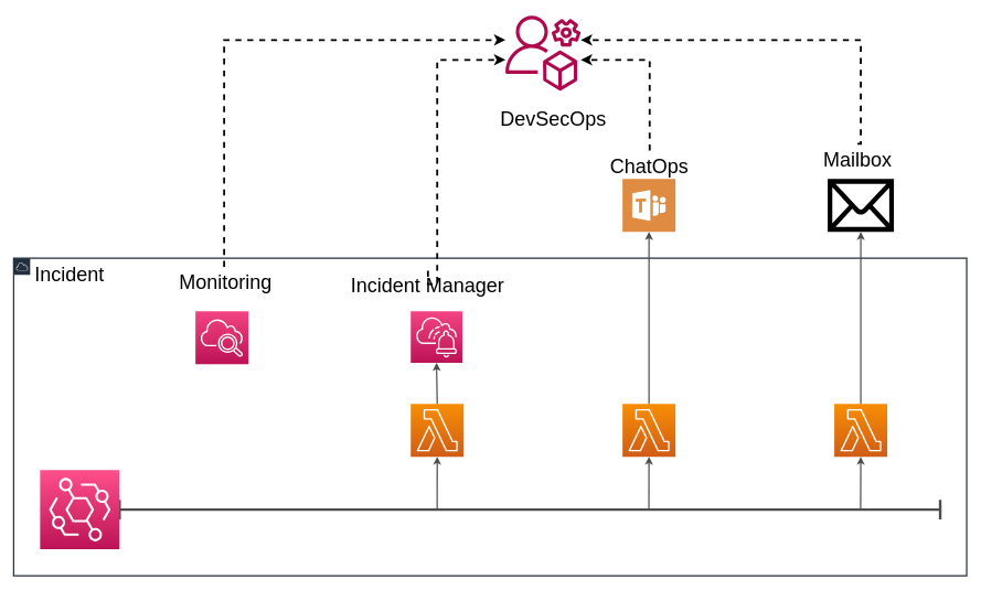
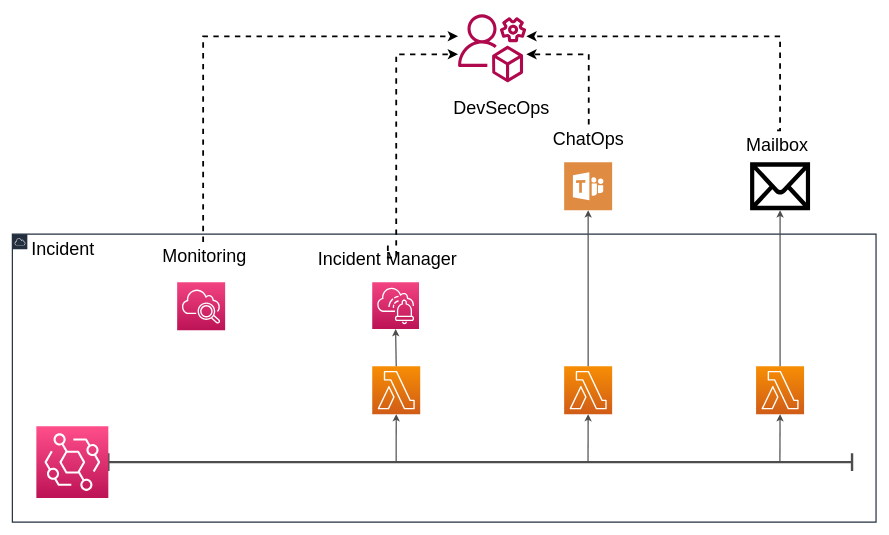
  <mxCell id="0" />
  <mxCell id="1" parent="0" />
  <mxCell id="2" value="&lt;font style=&quot;font-size: 30px;&quot;&gt;Incident&lt;/font&gt;" style="points=[[0,0],[0.25,0],[0.5,0],[0.75,0],[1,0],[1,0.25],[1,0.5],[1,0.75],[1,1],[0.75,1],[0.5,1],[0.25,1],[0,1],[0,0.75],[0,0.5],[0,0.25]];outlineConnect=0;gradientColor=none;html=1;whiteSpace=wrap;fontSize=30;fontStyle=0;container=0;pointerEvents=0;collapsible=0;recursiveResize=0;shape=mxgraph.aws4.group;grIcon=mxgraph.aws4.group_aws_cloud;strokeColor=#232F3E;fillColor=none;verticalAlign=top;align=left;spacingLeft=30;fontColor=#000000;dashed=0;strokeWidth=2;" parent="1" vertex="1"><mxGeometry x="20" y="390" width="1440" height="480" as="geometry" /></mxCell>
  <mxCell id="3" value="" style="shape=crossbar;whiteSpace=wrap;html=1;rounded=1;fontSize=30;shadow=0;strokeWidth=4;strokeColor=#4D4D4D;fontColor=#000000;" parent="1" vertex="1"><mxGeometry x="180" y="755" width="1240" height="30" as="geometry" /></mxCell>
  <mxCell id="4" value="" style="endArrow=classic;html=1;rounded=0;fontSize=30;strokeColor=#4D4D4D;strokeWidth=2;entryX=0.5;entryY=1;entryDx=0;entryDy=0;entryPerimeter=0;fontColor=#000000;exitX=0.387;exitY=0.5;exitDx=0;exitDy=0;exitPerimeter=0;" parent="1" source="3" target="8" edge="1"><mxGeometry width="50" height="50" relative="1" as="geometry"><mxPoint x="522" y="505" as="sourcePoint" /><mxPoint x="578.579" y="626" as="targetPoint" /></mxGeometry></mxCell>
  <mxCell id="5" value="" style="endArrow=classic;html=1;rounded=0;fontSize=30;strokeColor=#4D4D4D;strokeWidth=2;entryX=0.5;entryY=1;entryDx=0;entryDy=0;entryPerimeter=0;fontColor=#000000;exitX=0.645;exitY=0.5;exitDx=0;exitDy=0;exitPerimeter=0;" parent="1" source="3" target="9" edge="1"><mxGeometry width="50" height="50" relative="1" as="geometry"><mxPoint x="780" y="515" as="sourcePoint" /><mxPoint x="780.216" y="626" as="targetPoint" /></mxGeometry></mxCell>
  <mxCell id="6" value="" style="sketch=0;points=[[0,0,0],[0.25,0,0],[0.5,0,0],[0.75,0,0],[1,0,0],[0,1,0],[0.25,1,0],[0.5,1,0],[0.75,1,0],[1,1,0],[0,0.25,0],[0,0.5,0],[0,0.75,0],[1,0.25,0],[1,0.5,0],[1,0.75,0]];points=[[0,0,0],[0.25,0,0],[0.5,0,0],[0.75,0,0],[1,0,0],[0,1,0],[0.25,1,0],[0.5,1,0],[0.75,1,0],[1,1,0],[0,0.25,0],[0,0.5,0],[0,0.75,0],[1,0.25,0],[1,0.5,0],[1,0.75,0]];outlineConnect=0;fontColor=#000000;gradientColor=#F34482;gradientDirection=north;fillColor=#BC1356;strokeColor=#ffffff;dashed=0;verticalLabelPosition=bottom;verticalAlign=top;align=center;html=1;fontSize=30;fontStyle=0;aspect=fixed;shape=mxgraph.aws4.resourceIcon;resIcon=mxgraph.aws4.cloudwatch_2;" parent="1" vertex="1"><mxGeometry x="294.77" y="470" width="80" height="80" as="geometry" /></mxCell>
  <mxCell id="7" value="Monitoring" style="text;html=1;resizable=0;points=[];autosize=1;align=center;verticalAlign=top;spacingTop=-4;fontSize=30;fontStyle=0;fontColor=#000000;" parent="1" vertex="1"><mxGeometry x="260" y="405" width="160" height="40" as="geometry" /></mxCell>
  <mxCell id="8" value="" style="sketch=0;points=[[0,0,0],[0.25,0,0],[0.5,0,0],[0.75,0,0],[1,0,0],[0,1,0],[0.25,1,0],[0.5,1,0],[0.75,1,0],[1,1,0],[0,0.25,0],[0,0.5,0],[0,0.75,0],[1,0.25,0],[1,0.5,0],[1,0.75,0]];outlineConnect=0;fontColor=#000000;gradientColor=#F78E04;gradientDirection=north;fillColor=#D05C17;strokeColor=#ffffff;dashed=0;verticalLabelPosition=bottom;verticalAlign=top;align=center;html=1;fontSize=30;fontStyle=0;aspect=fixed;shape=mxgraph.aws4.resourceIcon;resIcon=mxgraph.aws4.lambda;shadow=0;" parent="1" vertex="1"><mxGeometry x="620" y="610" width="80" height="80" as="geometry" /></mxCell>
  <mxCell id="9" value="" style="sketch=0;points=[[0,0,0],[0.25,0,0],[0.5,0,0],[0.75,0,0],[1,0,0],[0,1,0],[0.25,1,0],[0.5,1,0],[0.75,1,0],[1,1,0],[0,0.25,0],[0,0.5,0],[0,0.75,0],[1,0.25,0],[1,0.5,0],[1,0.75,0]];outlineConnect=0;fontColor=#000000;gradientColor=#F78E04;gradientDirection=north;fillColor=#D05C17;strokeColor=#ffffff;dashed=0;verticalLabelPosition=bottom;verticalAlign=top;align=center;html=1;fontSize=30;fontStyle=0;aspect=fixed;shape=mxgraph.aws4.resourceIcon;resIcon=mxgraph.aws4.lambda;shadow=0;" parent="1" vertex="1"><mxGeometry x="940" y="610" width="80" height="80" as="geometry" /></mxCell>
  <mxCell id="10" value="" style="sketch=0;points=[[0,0,0],[0.25,0,0],[0.5,0,0],[0.75,0,0],[1,0,0],[0,1,0],[0.25,1,0],[0.5,1,0],[0.75,1,0],[1,1,0],[0,0.25,0],[0,0.5,0],[0,0.75,0],[1,0.25,0],[1,0.5,0],[1,0.75,0]];outlineConnect=0;fontColor=#000000;gradientColor=#FF4F8B;gradientDirection=north;fillColor=#BC1356;strokeColor=#ffffff;dashed=0;verticalLabelPosition=bottom;verticalAlign=top;align=center;html=1;fontSize=30;fontStyle=0;aspect=fixed;shape=mxgraph.aws4.resourceIcon;resIcon=mxgraph.aws4.eventbridge;" parent="1" vertex="1"><mxGeometry x="60" y="710" width="120" height="120" as="geometry" /></mxCell>
  <mxCell id="11" value="" style="sketch=0;points=[[0,0,0],[0.25,0,0],[0.5,0,0],[0.75,0,0],[1,0,0],[0,1,0],[0.25,1,0],[0.5,1,0],[0.75,1,0],[1,1,0],[0,0.25,0],[0,0.5,0],[0,0.75,0],[1,0.25,0],[1,0.5,0],[1,0.75,0]];outlineConnect=0;fontColor=#000000;gradientColor=#F78E04;gradientDirection=north;fillColor=#D05C17;strokeColor=#ffffff;dashed=0;verticalLabelPosition=bottom;verticalAlign=top;align=center;html=1;fontSize=30;fontStyle=0;aspect=fixed;shape=mxgraph.aws4.resourceIcon;resIcon=mxgraph.aws4.lambda;shadow=0;" parent="1" vertex="1"><mxGeometry x="1260" y="610" width="80" height="80" as="geometry" /></mxCell>
  <mxCell id="12" value="" style="sketch=0;outlineConnect=0;fontColor=#000000;gradientColor=none;fillColor=#B0084D;strokeColor=none;dashed=0;verticalLabelPosition=bottom;verticalAlign=top;align=center;html=1;fontSize=30;fontStyle=0;aspect=fixed;pointerEvents=1;shape=mxgraph.aws4.organizations_management_account;" parent="1" vertex="1"><mxGeometry x="763.11" y="20" width="113.78" height="120" as="geometry" /></mxCell>
  <mxCell id="13" value="" style="sketch=0;points=[[0,0,0],[0.25,0,0],[0.5,0,0],[0.75,0,0],[1,0,0],[0,1,0],[0.25,1,0],[0.5,1,0],[0.75,1,0],[1,1,0],[0,0.25,0],[0,0.5,0],[0,0.75,0],[1,0.25,0],[1,0.5,0],[1,0.75,0]];points=[[0,0,0],[0.25,0,0],[0.5,0,0],[0.75,0,0],[1,0,0],[0,1,0],[0.25,1,0],[0.5,1,0],[0.75,1,0],[1,1,0],[0,0.25,0],[0,0.5,0],[0,0.75,0],[1,0.25,0],[1,0.5,0],[1,0.75,0]];outlineConnect=0;fontColor=#232F3E;gradientColor=#F34482;gradientDirection=north;fillColor=#BC1356;strokeColor=#ffffff;dashed=0;verticalLabelPosition=bottom;verticalAlign=top;align=center;html=1;fontSize=12;fontStyle=0;aspect=fixed;shape=mxgraph.aws4.resourceIcon;resIcon=mxgraph.aws4.systems_manager_incident_manager;" parent="1" vertex="1"><mxGeometry x="620" y="470" width="78" height="78" as="geometry" /></mxCell>
  <mxCell id="14" value="" style="sketch=0;pointerEvents=1;shadow=0;dashed=0;html=1;strokeColor=none;fillColor=#DF8C42;labelPosition=center;verticalLabelPosition=bottom;verticalAlign=top;align=center;outlineConnect=0;shape=mxgraph.veeam2.microsoft_teams;fontColor=#FFFFFF;aspect=fixed;" parent="1" vertex="1"><mxGeometry x="940" y="270" width="80" height="80" as="geometry" /></mxCell>
  <mxCell id="15" value="" style="shape=mxgraph.signs.tech.mail;html=1;pointerEvents=1;fillColor=#000000;strokeColor=none;verticalLabelPosition=bottom;verticalAlign=top;align=center;fontColor=#FFFFFF;" parent="1" vertex="1"><mxGeometry x="1250" y="270" width="100" height="80" as="geometry" /></mxCell>
  <mxCell id="16" value="" style="endArrow=classic;html=1;rounded=0;fontSize=30;strokeColor=#4D4D4D;strokeWidth=2;exitX=0.903;exitY=0.533;exitDx=0;exitDy=0;exitPerimeter=0;entryX=0.5;entryY=1;entryDx=0;entryDy=0;entryPerimeter=0;fontColor=#000000;" parent="1" source="3" target="11" edge="1"><mxGeometry width="50" height="50" relative="1" as="geometry"><mxPoint x="988.56" y="777.99" as="sourcePoint" /><mxPoint x="990" y="640" as="targetPoint" /></mxGeometry></mxCell>
  <mxCell id="17" value="" style="endArrow=classic;html=1;rounded=0;fontSize=30;strokeColor=#4D4D4D;strokeWidth=2;fontColor=#000000;entryX=0.5;entryY=1;entryDx=0;entryDy=0;entryPerimeter=0;exitX=0.5;exitY=0;exitDx=0;exitDy=0;exitPerimeter=0;" parent="1" source="8" target="13" edge="1"><mxGeometry width="50" height="50" relative="1" as="geometry"><mxPoint x="667" y="550" as="sourcePoint" /><mxPoint x="670" y="640" as="targetPoint" /></mxGeometry></mxCell>
  <mxCell id="18" value="" style="endArrow=classic;html=1;rounded=0;fontSize=30;strokeColor=#4D4D4D;strokeWidth=2;exitX=0.5;exitY=0;exitDx=0;exitDy=0;exitPerimeter=0;fontColor=#000000;" parent="1" source="9" target="14" edge="1"><mxGeometry width="50" height="50" relative="1" as="geometry"><mxPoint x="988.56" y="777.99" as="sourcePoint" /><mxPoint x="990" y="640" as="targetPoint" /></mxGeometry></mxCell>
  <mxCell id="19" value="" style="endArrow=classic;html=1;rounded=0;fontSize=30;strokeColor=#4D4D4D;strokeWidth=2;exitX=0.5;exitY=0;exitDx=0;exitDy=0;exitPerimeter=0;fontColor=#000000;entryX=0.5;entryY=1;entryDx=0;entryDy=0;entryPerimeter=0;" parent="1" source="11" target="15" edge="1"><mxGeometry width="50" height="50" relative="1" as="geometry"><mxPoint x="990" y="560" as="sourcePoint" /><mxPoint x="990" y="280" as="targetPoint" /></mxGeometry></mxCell>
  <mxCell id="20" value="Incident Manager" style="text;html=1;resizable=0;points=[];autosize=1;align=center;verticalAlign=top;spacingTop=-4;fontSize=30;fontStyle=0;fontColor=#000000;" parent="1" vertex="1"><mxGeometry x="515" y="410" width="260" height="40" as="geometry" /></mxCell>
- <mxCell id="21" value="ChatOps" style="text;html=1;resizable=0;points=[];autosize=1;align=center;verticalAlign=top;spacingTop=-4;fontSize=30;fontStyle=0;fontColor=#000000;" parent="1" vertex="1"><mxGeometry x="910" y="230" width="140" height="40" as="geometry" /></mxCell>
+ <mxCell id="21" value="ChatOps" style="text;html=1;resizable=0;points=[];autosize=1;align=center;verticalAlign=top;spacingTop=-4;fontSize=30;fontStyle=0;fontColor=#000000;" parent="1" vertex="1"><mxGeometry x="910" y="210" width="140" height="40" as="geometry" /></mxCell>
  <mxCell id="22" value="Mailbox" style="text;html=1;resizable=0;points=[];autosize=1;align=center;verticalAlign=top;spacingTop=-4;fontSize=30;fontStyle=0;fontColor=#000000;" parent="1" vertex="1"><mxGeometry x="1230" y="220" width="130" height="40" as="geometry" /></mxCell>
  <mxCell id="23" value="" style="edgeStyle=segmentEdgeStyle;endArrow=classic;html=1;curved=0;rounded=0;endSize=8;startSize=8;fontColor=#FFFFFF;exitX=0.488;exitY=-0.05;exitDx=0;exitDy=0;exitPerimeter=0;strokeWidth=3;dashed=1;" parent="1" source="7" target="12" edge="1"><mxGeometry width="50" height="50" relative="1" as="geometry"><mxPoint x="630" y="390" as="sourcePoint" /><mxPoint x="680" y="340" as="targetPoint" /><Array as="points"><mxPoint x="338" y="60" /></Array></mxGeometry></mxCell>
  <mxCell id="24" value="" style="edgeStyle=segmentEdgeStyle;endArrow=classic;html=1;curved=0;rounded=0;endSize=8;startSize=8;fontColor=#FFFFFF;exitX=0.504;exitY=-0.025;exitDx=0;exitDy=0;exitPerimeter=0;strokeWidth=3;dashed=1;" parent="1" source="20" target="12" edge="1"><mxGeometry width="50" height="50" relative="1" as="geometry"><mxPoint x="348.08" y="438" as="sourcePoint" /><mxPoint x="780" y="80" as="targetPoint" /><Array as="points"><mxPoint x="660" y="429" /><mxPoint x="660" y="90" /></Array></mxGeometry></mxCell>
  <mxCell id="25" value="" style="edgeStyle=segmentEdgeStyle;endArrow=classic;html=1;curved=0;rounded=0;endSize=8;startSize=8;fontColor=#FFFFFF;exitX=0.507;exitY=-0.075;exitDx=0;exitDy=0;exitPerimeter=0;strokeWidth=3;dashed=1;" parent="1" source="21" target="12" edge="1"><mxGeometry width="50" height="50" relative="1" as="geometry"><mxPoint x="671.04" y="439" as="sourcePoint" /><mxPoint x="900" y="90" as="targetPoint" /><Array as="points"><mxPoint x="981" y="90" /></Array></mxGeometry></mxCell>
  <mxCell id="26" value="" style="edgeStyle=segmentEdgeStyle;endArrow=classic;html=1;curved=0;rounded=0;endSize=8;startSize=8;fontColor=#FFFFFF;exitX=0.5;exitY=-0.075;exitDx=0;exitDy=0;exitPerimeter=0;strokeWidth=3;dashed=1;" parent="1" source="22" target="12" edge="1"><mxGeometry width="50" height="50" relative="1" as="geometry"><mxPoint x="990.98" y="237" as="sourcePoint" /><mxPoint x="893.78" y="100" as="targetPoint" /><Array as="points"><mxPoint x="1300" y="60" /></Array></mxGeometry></mxCell>
  <mxCell id="27" value="DevSecOps" style="text;html=1;resizable=0;points=[];autosize=1;align=center;verticalAlign=top;spacingTop=-4;fontSize=30;fontStyle=0;fontColor=#000000;" parent="1" vertex="1"><mxGeometry x="745" y="159" width="180" height="40" as="geometry" /></mxCell>
